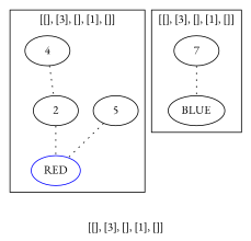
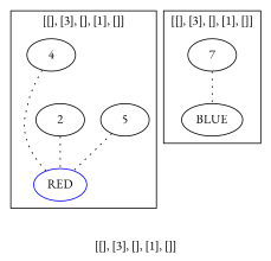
  graph {
    fontname="EB Garamond"
    label="[[], [3], [], [1], []]"
    splines=true
    node [fontname="EB Garamond"]
    edge [fontname="EB Garamond" style=dotted weight=10]
    RED [color=blue]
    n2 [label=5]
    2
    4
    n5 [label=7]
    BLUE
    subgraph cluster_1 {
      RED
      n2
      2
      4
    }
    subgraph cluster_2 {
      n5
      BLUE
    }
    n2 -- RED
    2 -- RED
-   4 -- 2
+   4 -- RED
    n5 -- BLUE
  }
